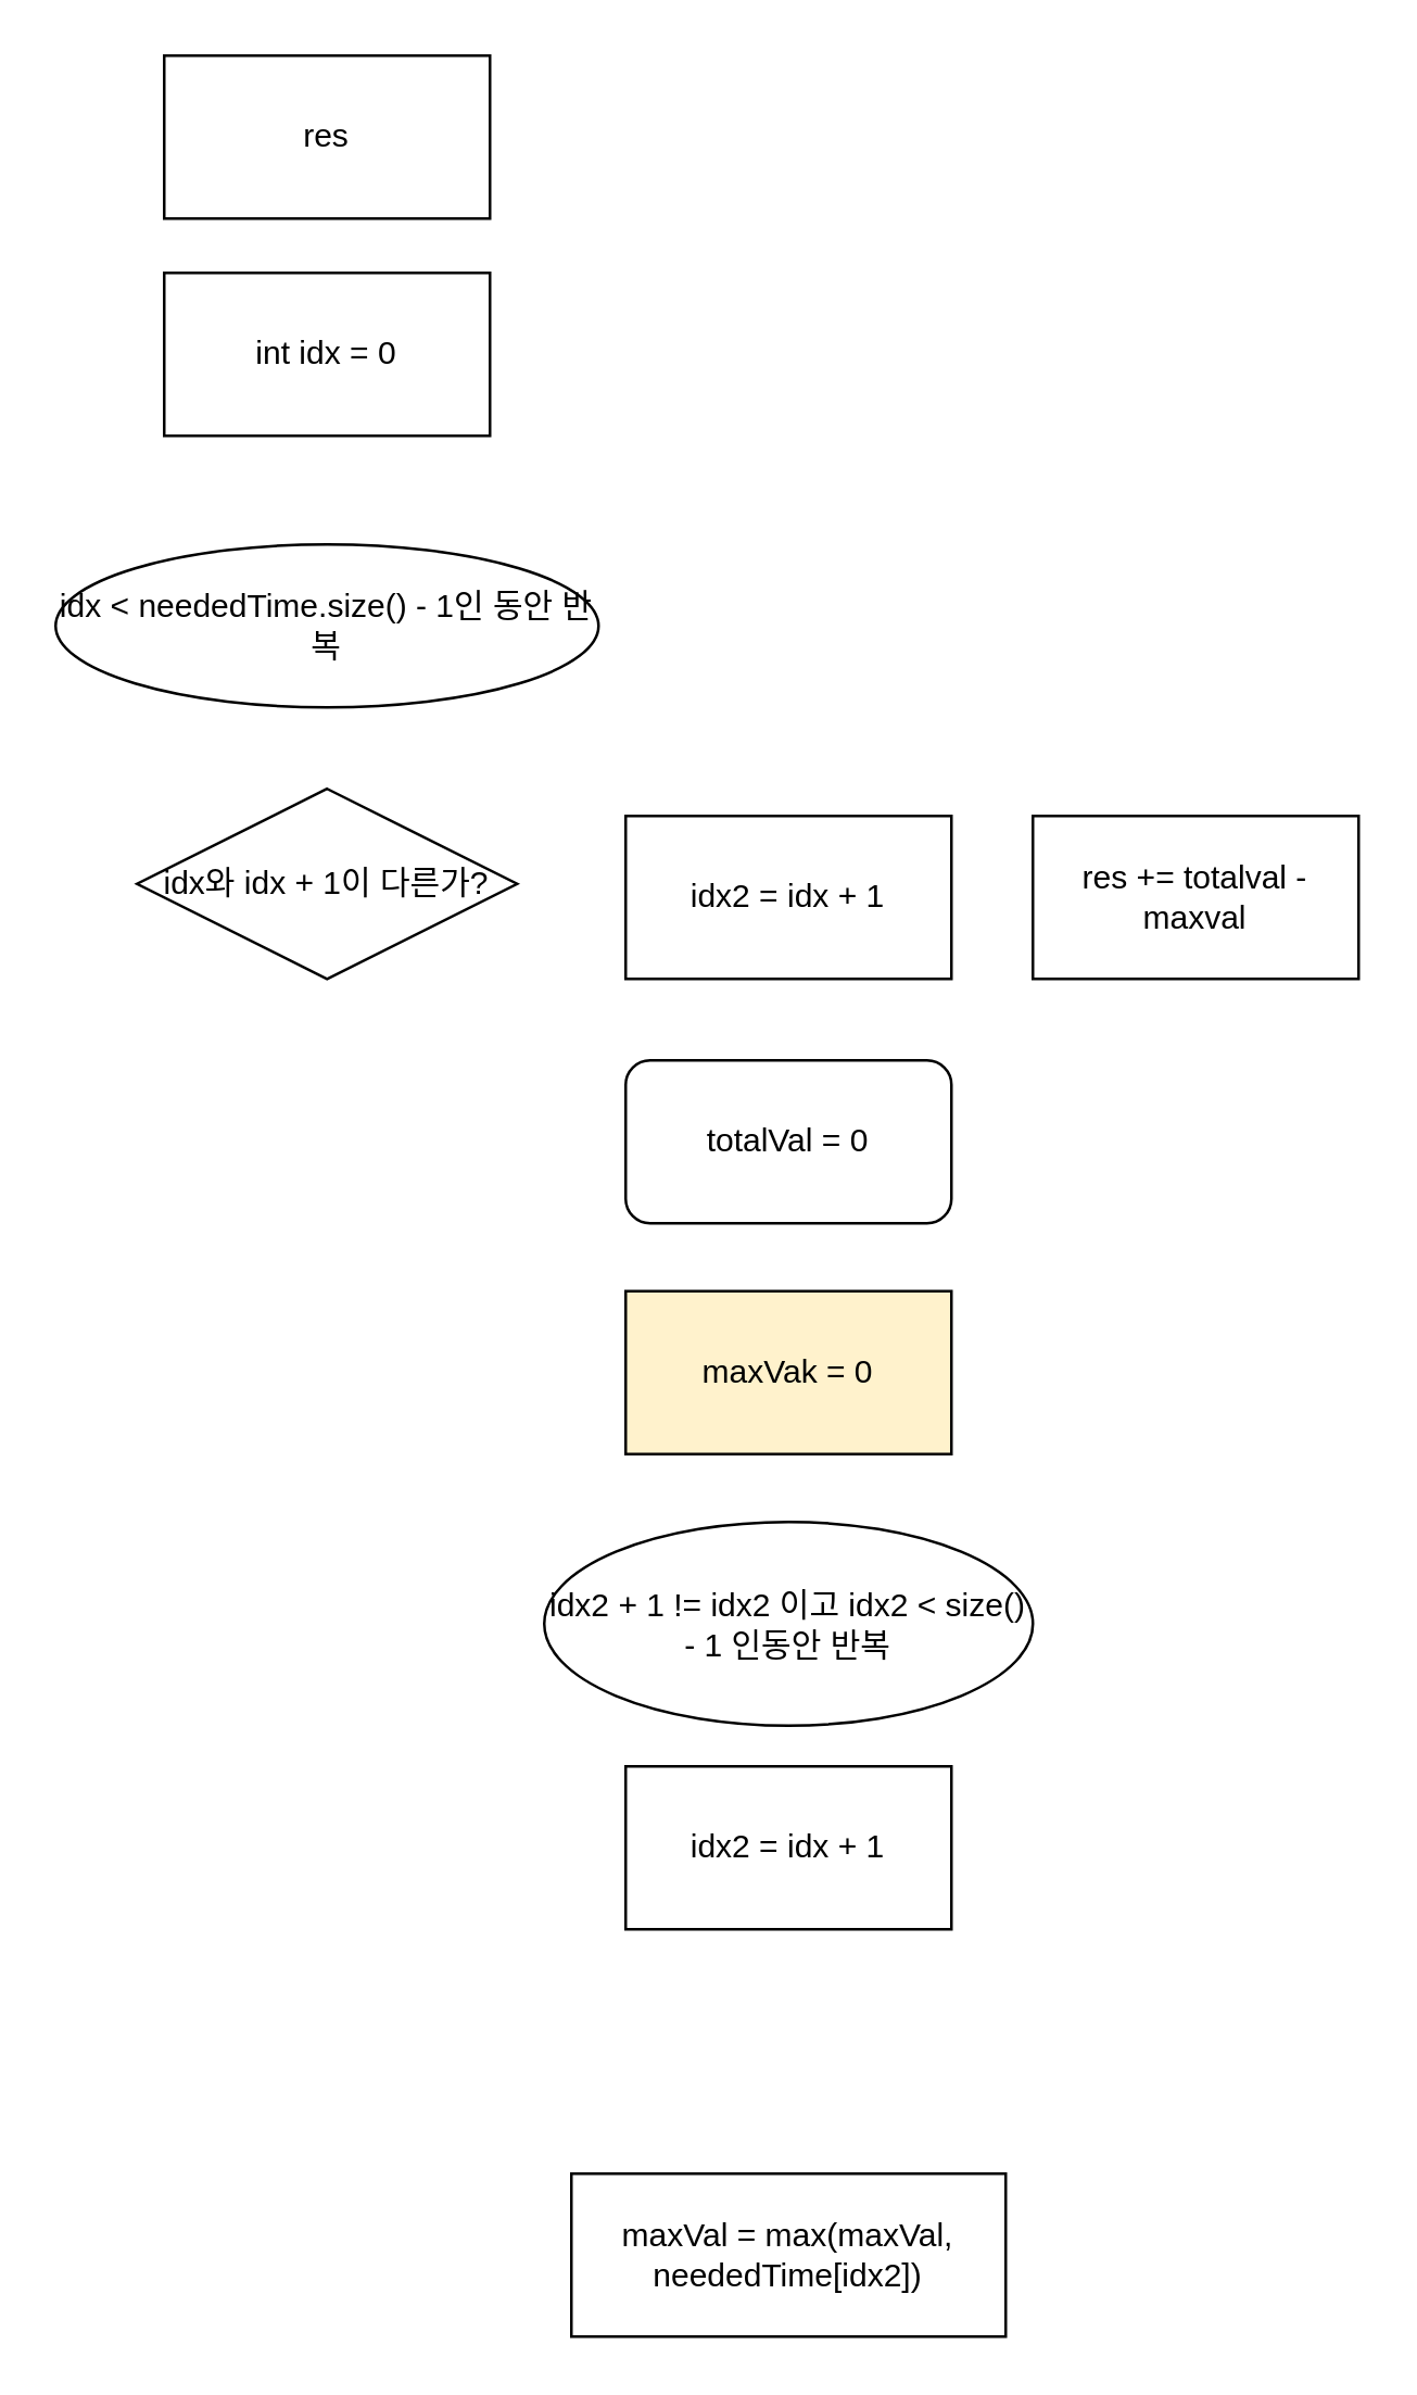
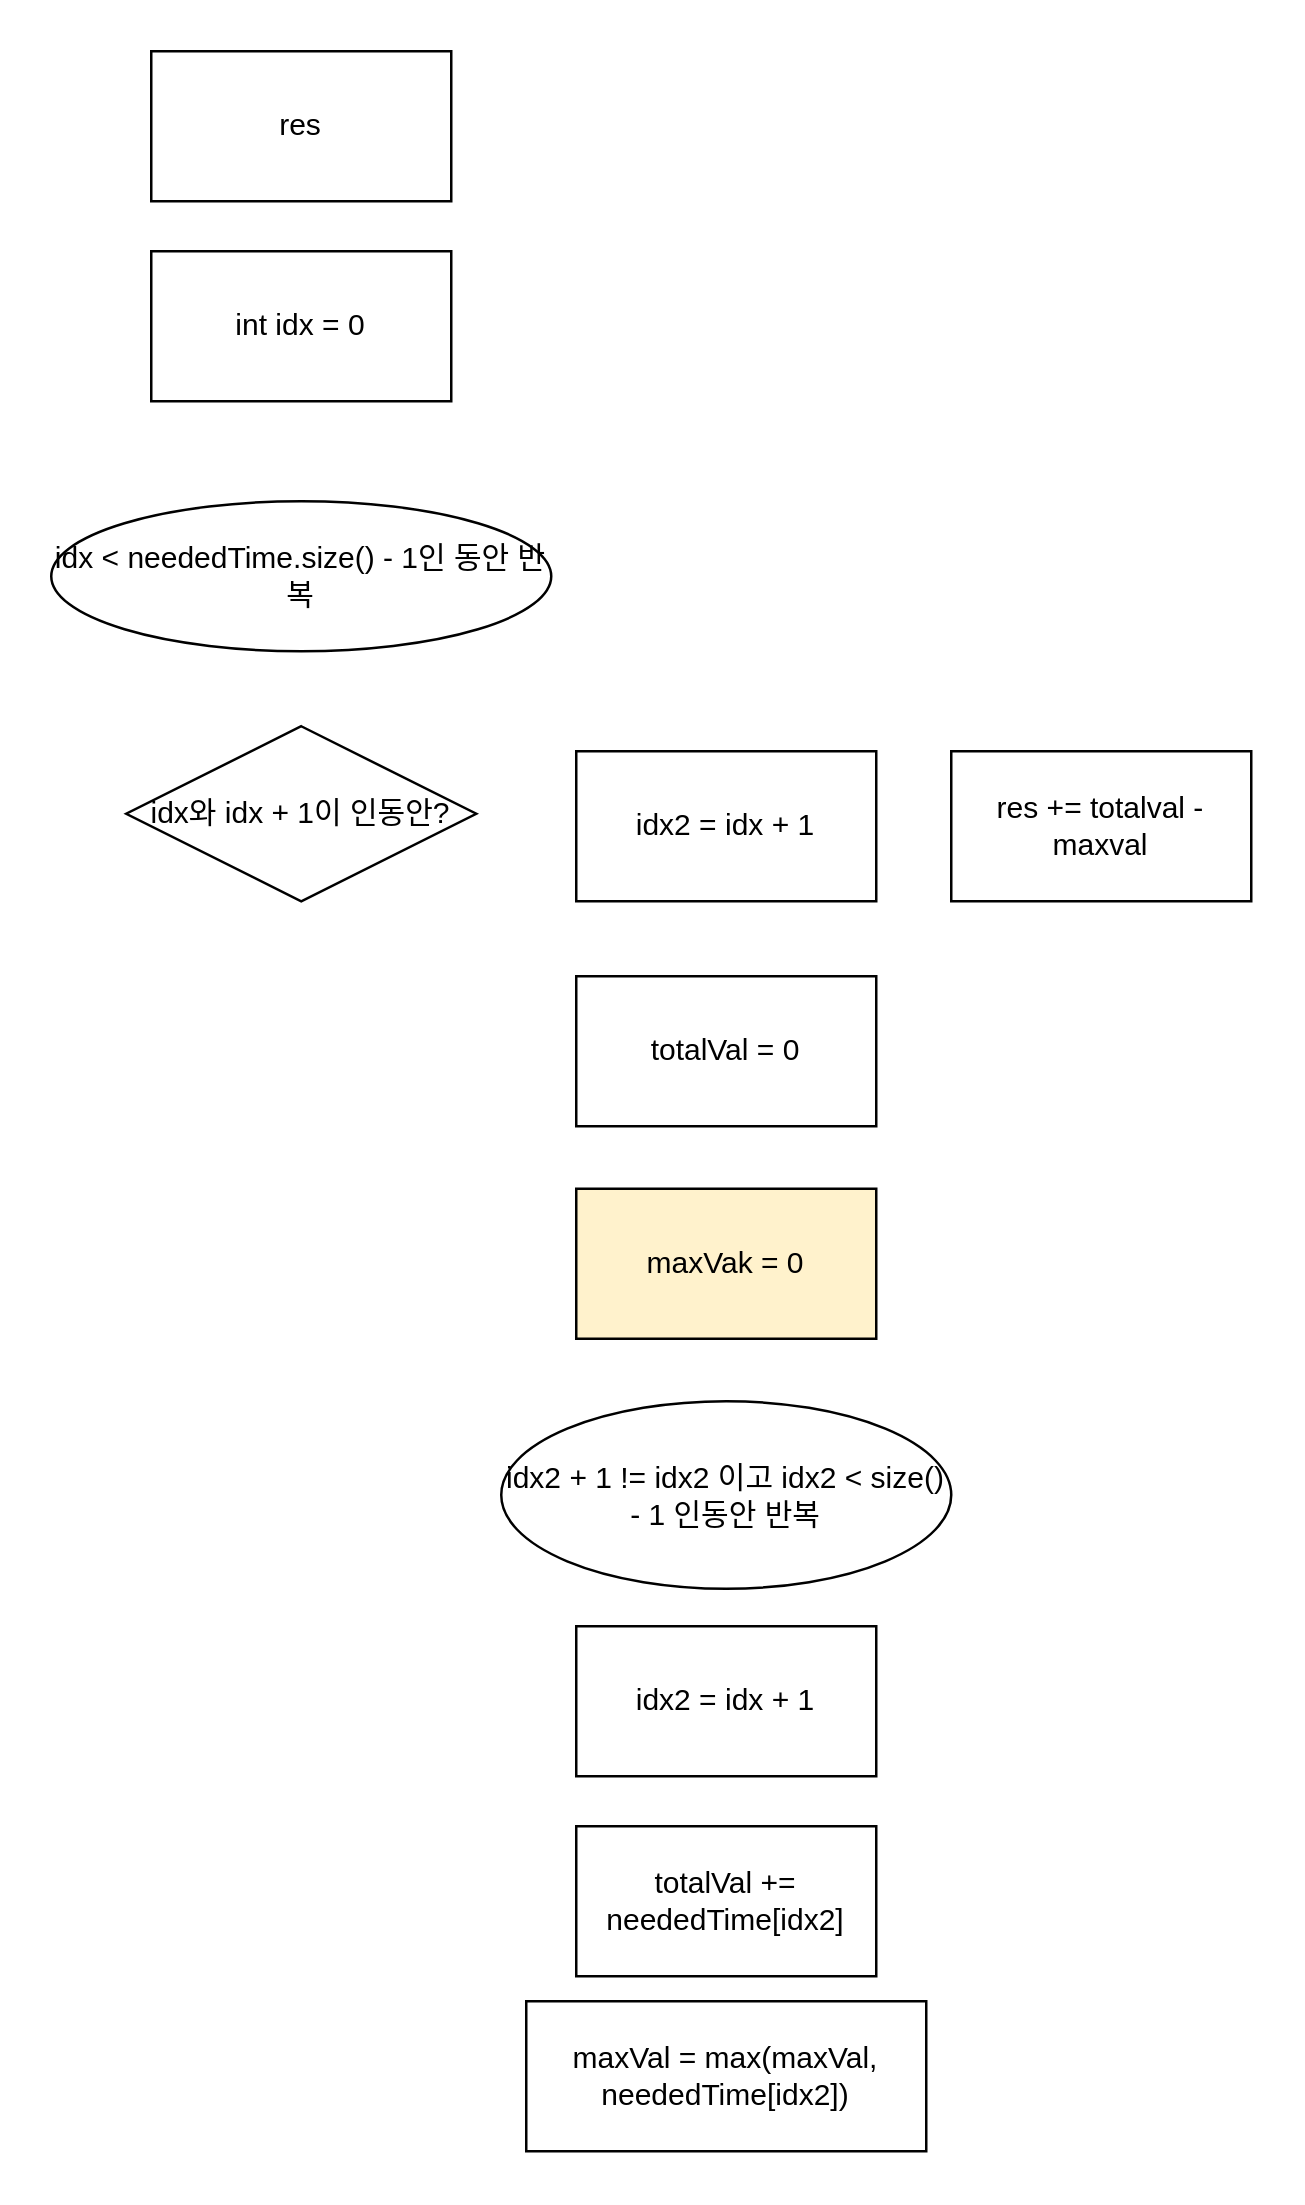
  <mxCell id="0" />
  <mxCell id="1" parent="0" />
  <mxCell id="2" value="int idx = 0" style="rounded=0;whiteSpace=wrap;html=1;" vertex="1" parent="1"><mxGeometry x="60" y="100" width="120" height="60" as="geometry" /></mxCell>
  <mxCell id="3" value="idx &amp;lt; neededTime.size() - 1인 동안 반복" style="ellipse;whiteSpace=wrap;html=1;" vertex="1" parent="1"><mxGeometry x="20" y="200" width="200" height="60" as="geometry" /></mxCell>
- <mxCell id="4" value="idx와 idx + 1이 다른가?" style="rounded=0;whiteSpace=wrap;html=1;shape=rhombus;perimeter=rhombusPerimeter;" vertex="1" parent="1"><mxGeometry x="50" y="290" width="140" height="70" as="geometry" /></mxCell>
+ <mxCell id="4" value="idx와 idx + 1이 인동안?" style="rounded=0;whiteSpace=wrap;html=1;shape=rhombus;perimeter=rhombusPerimeter;" vertex="1" parent="1"><mxGeometry x="50" y="290" width="140" height="70" as="geometry" /></mxCell>
  <mxCell id="5" value="idx2 = idx + 1" style="rounded=0;whiteSpace=wrap;html=1;" vertex="1" parent="1"><mxGeometry x="230" y="300" width="120" height="60" as="geometry" /></mxCell>
  <mxCell id="6" value="idx2 + 1 != idx2 이고 idx2 &amp;lt; size() - 1 인동안 반복" style="ellipse;whiteSpace=wrap;html=1;" vertex="1" parent="1"><mxGeometry x="200" y="560" width="180" height="75" as="geometry" /></mxCell>
  <mxCell id="7" value="idx2 = idx + 1" style="rounded=0;whiteSpace=wrap;html=1;" vertex="1" parent="1"><mxGeometry x="230" y="650" width="120" height="60" as="geometry" /></mxCell>
- <mxCell id="8" value="totalVal = 0" style="whiteSpace=wrap;html=1;rounded=1;" vertex="1" parent="1"><mxGeometry x="230" y="390" width="120" height="60" as="geometry" /></mxCell>
+ <mxCell id="8" value="totalVal = 0" style="whiteSpace=wrap;html=1;" vertex="1" parent="1"><mxGeometry x="230" y="390" width="120" height="60" as="geometry" /></mxCell>
  <mxCell id="9" value="maxVak = 0" style="whiteSpace=wrap;html=1;fillColor=#fff2cc;" vertex="1" parent="1"><mxGeometry x="230" y="475" width="120" height="60" as="geometry" /></mxCell>
  <mxCell id="10" value="maxVal = max(maxVal, neededTime[idx2])" style="whiteSpace=wrap;html=1;" vertex="1" parent="1"><mxGeometry x="210" y="800" width="160" height="60" as="geometry" /></mxCell>
+ <mxCell id="11" value="totalVal += neededTime[idx2]" style="whiteSpace=wrap;html=1;" vertex="1" parent="1"><mxGeometry x="230" y="730" width="120" height="60" as="geometry" /></mxCell>
  <mxCell id="12" value="res" style="rounded=0;whiteSpace=wrap;html=1;" vertex="1" parent="1"><mxGeometry x="60" y="20" width="120" height="60" as="geometry" /></mxCell>
  <mxCell id="13" value="res += totalval - maxval" style="rounded=0;whiteSpace=wrap;html=1;" vertex="1" parent="1"><mxGeometry x="380" y="300" width="120" height="60" as="geometry" /></mxCell>
